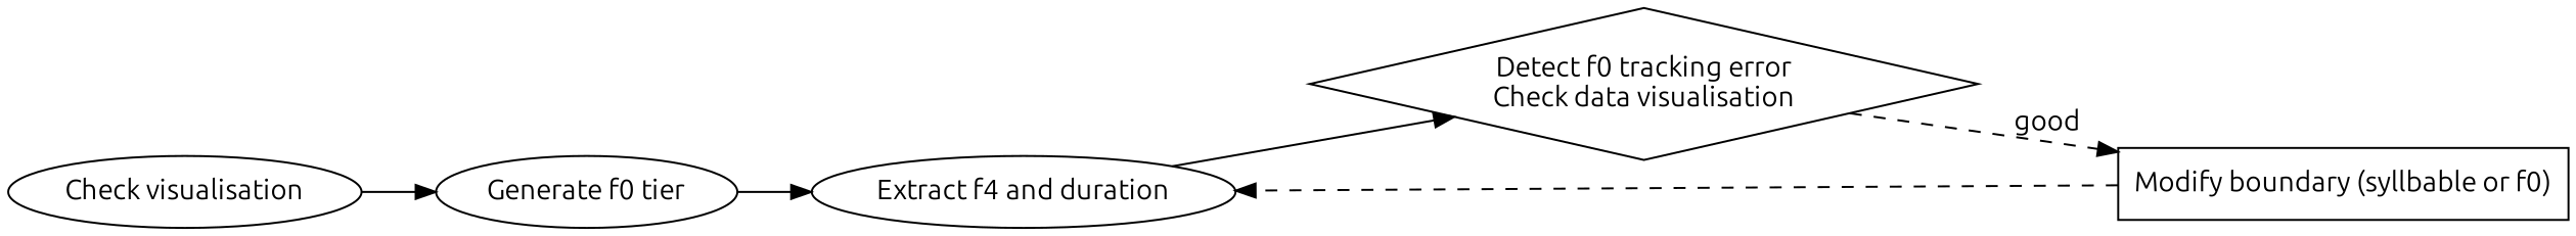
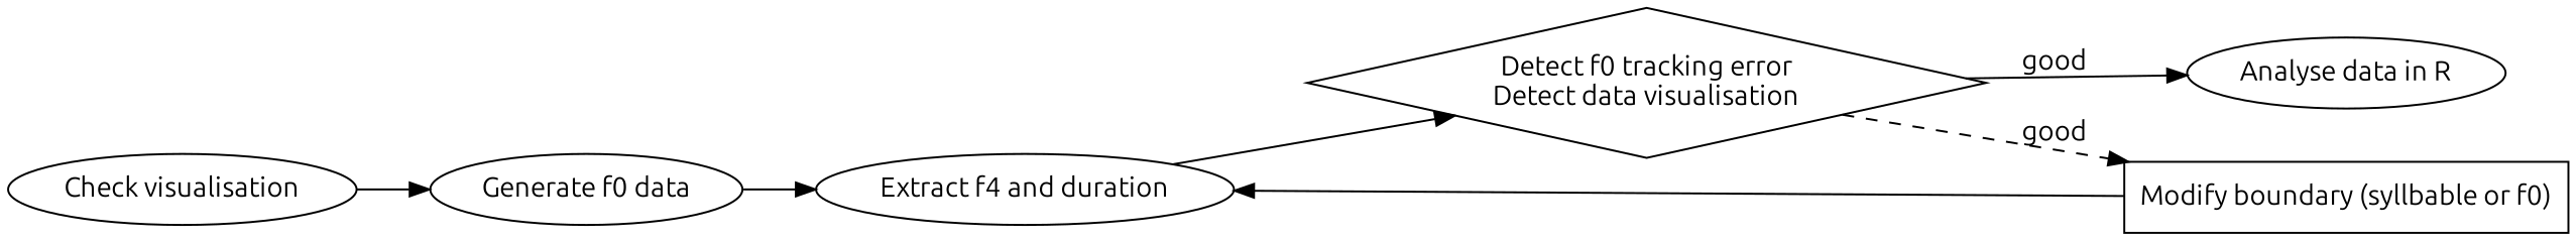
  digraph {
    fontname=Ubuntu
    rankdir=LR
    node [fontname=Ubuntu]
    edge [fontname=Ubuntu]
    n1 [label="Check visualisation"]
-   n2 [label="Generate f0 tier"]
+   n2 [label="Generate f0 data"]
    n3 [label="Extract f4 and duration"]
    n4 [label="Modify boundary (syllbable or f0)" shape=box]
-   n5 [label="Detect f0 tracking error\nCheck data visualisation" shape=diamond]
+   n5 [label="Detect f0 tracking error\nDetect data visualisation" shape=diamond]
+   n6 [label="Analyse data in R"]
    n1 -> n2
    n2 -> n3
    n3 -> n5
-   n4 -> n3 [style=dashed]
+   n4 -> n3 [style=solid]
    n5 -> n4 [label=good style=dashed]
+   n5 -> n6 [label=good]
  }
